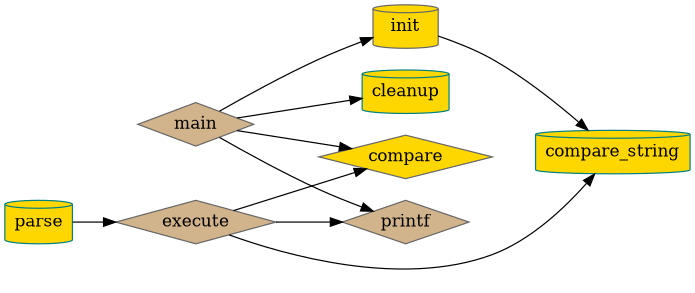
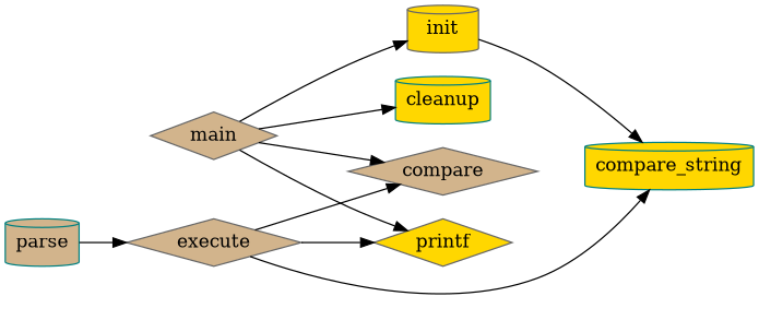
  digraph {
    rankdir=LR
    node [color=gray40 fillcolor=tan shape=diamond style=filled]
    main
    init [fillcolor=gold shape=cylinder]
    cleanup [color=teal fillcolor=gold shape=cylinder]
-   printf
-   compare [fillcolor=gold]
-   parse [color=teal fillcolor=gold shape=cylinder]
+   printf [fillcolor=gold]
+   compare
+   parse [color=teal shape=cylinder]
    execute
    n8 [color=teal fillcolor=gold label=compare_string shape=cylinder]
    main -> init
    main -> cleanup
    main -> printf
    main -> compare
    init -> n8
    parse -> execute
    execute -> printf
    execute -> compare
    execute -> n8
  }
